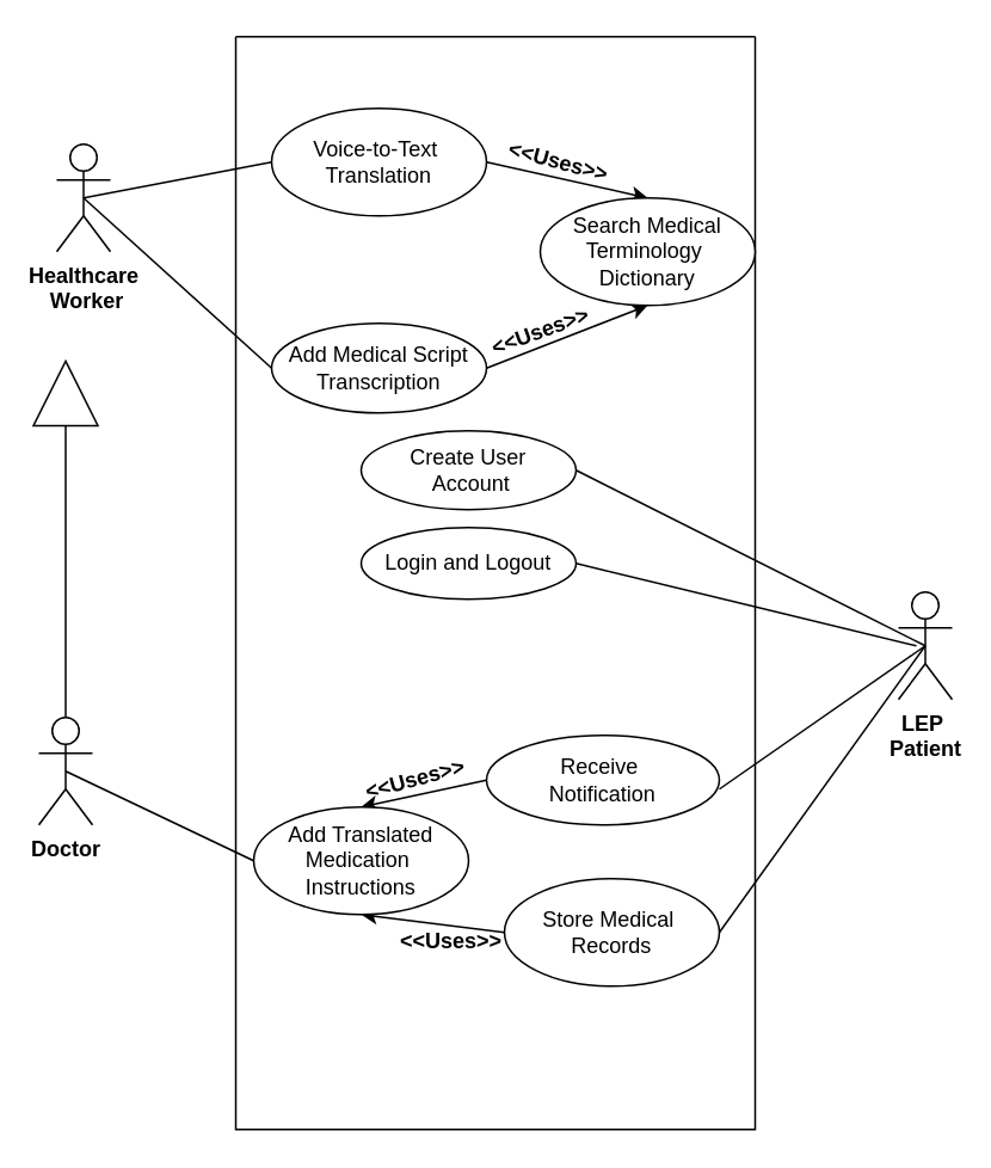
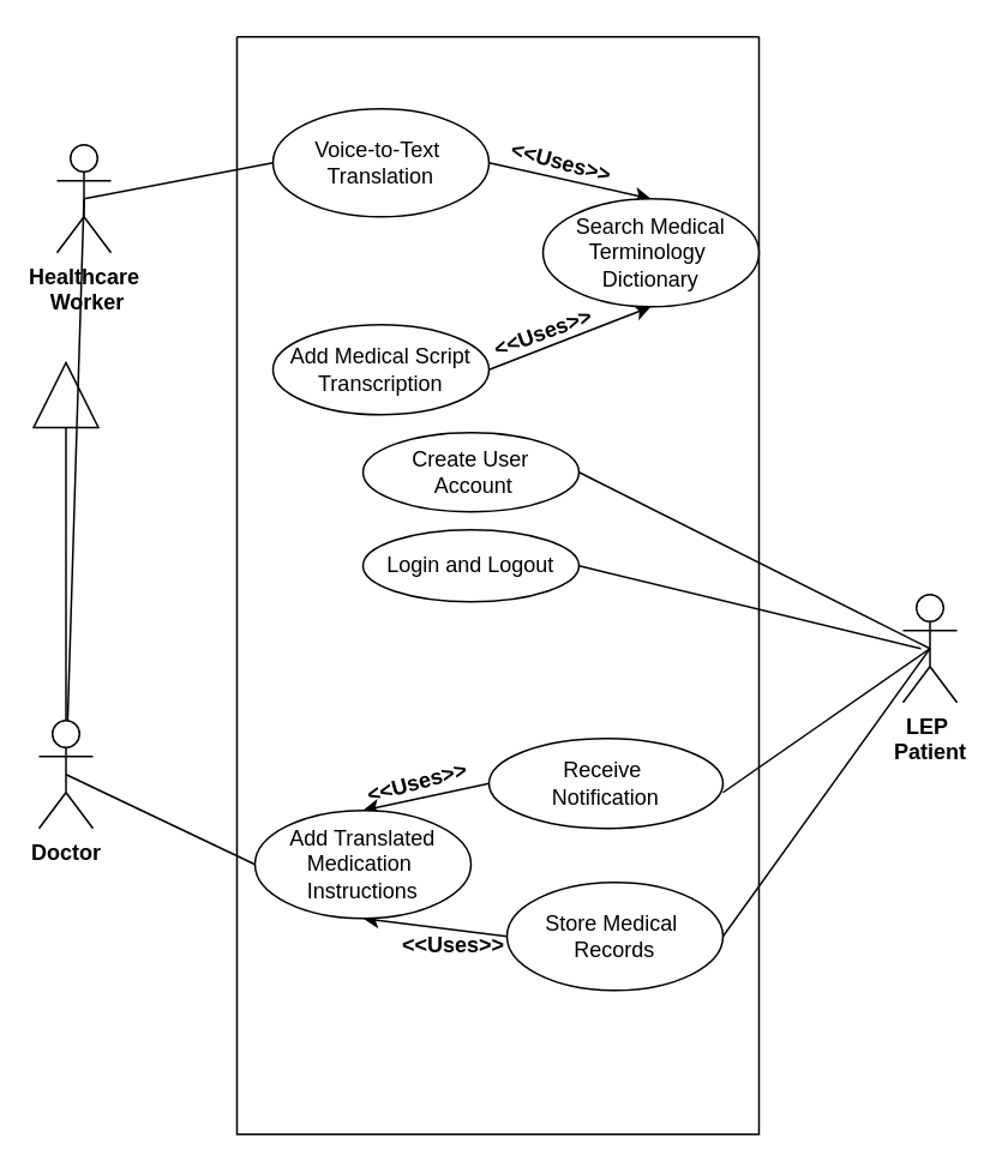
  <mxCell id="0" />
  <mxCell id="1" parent="0" />
  <mxCell id="2" style="rounded=0;orthogonalLoop=1;jettySize=auto;html=1;exitX=0.5;exitY=0.5;exitDx=0;exitDy=0;exitPerimeter=0;entryX=0;entryY=0.5;entryDx=0;entryDy=0;endArrow=none;endFill=0;" edge="1" parent="1" source="4" target="14"><mxGeometry relative="1" as="geometry" /></mxCell>
- <mxCell id="3" style="rounded=0;orthogonalLoop=1;jettySize=auto;html=1;exitX=0.5;exitY=0.5;exitDx=0;exitDy=0;exitPerimeter=0;entryX=0;entryY=0.5;entryDx=0;entryDy=0;endArrow=none;endFill=0;" edge="1" parent="1" source="4" target="19"><mxGeometry relative="1" as="geometry" /></mxCell>
+ <mxCell id="3" style="rounded=0;orthogonalLoop=1;jettySize=auto;html=1;exitX=0.5;exitY=0.5;exitDx=0;exitDy=0;exitPerimeter=0;endArrow=none;endFill=0;" edge="1" parent="1" source="4" target="7"><mxGeometry relative="1" as="geometry" /></mxCell>
  <mxCell id="4" value="&lt;b&gt;Healthcare&lt;/b&gt;&lt;div&gt;&lt;b&gt;&amp;nbsp;Worker&lt;/b&gt;&lt;/div&gt;" style="shape=umlActor;verticalLabelPosition=bottom;verticalAlign=top;html=1;outlineConnect=0;" vertex="1" parent="1"><mxGeometry x="30" y="80" width="30" height="60" as="geometry" /></mxCell>
  <mxCell id="5" style="rounded=0;orthogonalLoop=1;jettySize=auto;html=1;exitX=0.5;exitY=0.5;exitDx=0;exitDy=0;exitPerimeter=0;entryX=0;entryY=0.5;entryDx=0;entryDy=0;endArrow=none;endFill=0;" edge="1" parent="1" source="7" target="23"><mxGeometry relative="1" as="geometry" /></mxCell>
  <mxCell id="6" style="edgeStyle=orthogonalEdgeStyle;rounded=0;orthogonalLoop=1;jettySize=auto;html=1;exitX=0.5;exitY=0;exitDx=0;exitDy=0;exitPerimeter=0;endArrow=block;endFill=0;endSize=35;" edge="1" parent="1" source="7"><mxGeometry relative="1" as="geometry"><mxPoint x="35" y="200" as="targetPoint" /></mxGeometry></mxCell>
  <mxCell id="7" value="&lt;b&gt;Doctor&lt;/b&gt;" style="shape=umlActor;verticalLabelPosition=bottom;verticalAlign=top;html=1;outlineConnect=0;" vertex="1" parent="1"><mxGeometry x="20" y="400" width="30" height="60" as="geometry" /></mxCell>
  <mxCell id="8" style="rounded=0;orthogonalLoop=1;jettySize=auto;html=1;exitX=0.5;exitY=0.5;exitDx=0;exitDy=0;exitPerimeter=0;entryX=1;entryY=0.5;entryDx=0;entryDy=0;endArrow=none;endFill=0;" edge="1" parent="1" source="11" target="15"><mxGeometry relative="1" as="geometry" /></mxCell>
  <mxCell id="9" style="rounded=0;orthogonalLoop=1;jettySize=auto;html=1;exitX=0.5;exitY=0.5;exitDx=0;exitDy=0;exitPerimeter=0;entryX=1;entryY=0.5;entryDx=0;entryDy=0;endArrow=none;endFill=0;" edge="1" parent="1" source="11" target="22"><mxGeometry relative="1" as="geometry" /></mxCell>
  <mxCell id="10" style="rounded=0;orthogonalLoop=1;jettySize=auto;html=1;entryX=1;entryY=0.5;entryDx=0;entryDy=0;endArrow=none;endFill=0;" edge="1" parent="1" target="28"><mxGeometry relative="1" as="geometry"><mxPoint x="510" y="360" as="sourcePoint" /></mxGeometry></mxCell>
  <mxCell id="11" value="&lt;b&gt;LEP&amp;nbsp;&lt;/b&gt;&lt;div&gt;&lt;b&gt;Patient&lt;/b&gt;&lt;/div&gt;" style="shape=umlActor;verticalLabelPosition=bottom;verticalAlign=top;html=1;outlineConnect=0;" vertex="1" parent="1"><mxGeometry x="500" y="330" width="30" height="60" as="geometry" /></mxCell>
  <mxCell id="12" value="" style="swimlane;startSize=0;" vertex="1" parent="1"><mxGeometry x="130" y="20" width="290" height="610" as="geometry" /></mxCell>
  <mxCell id="13" style="rounded=0;orthogonalLoop=1;jettySize=auto;html=1;exitX=1;exitY=0.5;exitDx=0;exitDy=0;entryX=0.5;entryY=0;entryDx=0;entryDy=0;" edge="1" parent="12" source="14" target="20"><mxGeometry relative="1" as="geometry" /></mxCell>
  <mxCell id="14" value="Voice-to-Text&amp;nbsp;&lt;div&gt;Translation&lt;/div&gt;" style="ellipse;whiteSpace=wrap;html=1;" vertex="1" parent="12"><mxGeometry x="20" y="40" width="120" height="60" as="geometry" /></mxCell>
  <mxCell id="15" value="Create User&lt;div&gt;&amp;nbsp;Account&lt;/div&gt;" style="ellipse;whiteSpace=wrap;html=1;" vertex="1" parent="12"><mxGeometry x="70" y="220" width="120" height="44" as="geometry" /></mxCell>
  <mxCell id="16" style="rounded=0;orthogonalLoop=1;jettySize=auto;html=1;exitX=0;exitY=0.5;exitDx=0;exitDy=0;entryX=0.5;entryY=0;entryDx=0;entryDy=0;" edge="1" parent="12" source="17" target="23"><mxGeometry relative="1" as="geometry" /></mxCell>
  <mxCell id="17" value="Receive&amp;nbsp;&lt;div&gt;Notification&lt;/div&gt;" style="ellipse;whiteSpace=wrap;html=1;" vertex="1" parent="12"><mxGeometry x="140" y="390" width="130" height="50" as="geometry" /></mxCell>
  <mxCell id="18" style="rounded=0;orthogonalLoop=1;jettySize=auto;html=1;exitX=1;exitY=0.5;exitDx=0;exitDy=0;entryX=0.5;entryY=1;entryDx=0;entryDy=0;" edge="1" parent="12" source="19" target="20"><mxGeometry relative="1" as="geometry" /></mxCell>
  <mxCell id="19" value="Add Medical Script Transcription" style="ellipse;whiteSpace=wrap;html=1;" vertex="1" parent="12"><mxGeometry x="20" y="160" width="120" height="50" as="geometry" /></mxCell>
  <mxCell id="20" value="Search Medical Terminology&amp;nbsp;&lt;div&gt;Dictionary&lt;/div&gt;" style="ellipse;whiteSpace=wrap;html=1;" vertex="1" parent="12"><mxGeometry x="170" y="90" width="120" height="60" as="geometry" /></mxCell>
  <mxCell id="21" style="rounded=0;orthogonalLoop=1;jettySize=auto;html=1;exitX=0;exitY=0.5;exitDx=0;exitDy=0;entryX=0.5;entryY=1;entryDx=0;entryDy=0;" edge="1" parent="12" source="22" target="23"><mxGeometry relative="1" as="geometry" /></mxCell>
  <mxCell id="22" value="Store Medical&amp;nbsp;&lt;div&gt;Records&lt;/div&gt;" style="ellipse;whiteSpace=wrap;html=1;" vertex="1" parent="12"><mxGeometry x="150" y="470" width="120" height="60" as="geometry" /></mxCell>
  <mxCell id="23" value="&lt;div&gt;&lt;br&gt;&lt;/div&gt;Add Translated Medication&amp;nbsp; Instructions&lt;div&gt;&lt;br&gt;&lt;/div&gt;" style="ellipse;whiteSpace=wrap;html=1;" vertex="1" parent="12"><mxGeometry x="10" y="430" width="120" height="60" as="geometry" /></mxCell>
  <mxCell id="24" value="&lt;b&gt;&amp;lt;&amp;lt;Uses&amp;gt;&amp;gt;&lt;/b&gt;" style="text;html=1;align=center;verticalAlign=middle;resizable=0;points=[];autosize=1;strokeColor=none;fillColor=none;rotation=15;" vertex="1" parent="12"><mxGeometry x="140" y="55" width="80" height="30" as="geometry" /></mxCell>
  <mxCell id="25" value="&lt;b&gt;&amp;lt;&amp;lt;Uses&amp;gt;&amp;gt;&lt;/b&gt;" style="text;html=1;align=center;verticalAlign=middle;resizable=0;points=[];autosize=1;strokeColor=none;fillColor=none;rotation=-20;" vertex="1" parent="12"><mxGeometry x="130" y="150" width="80" height="30" as="geometry" /></mxCell>
  <mxCell id="26" value="&lt;b&gt;&amp;lt;&amp;lt;Uses&amp;gt;&amp;gt;&lt;/b&gt;" style="text;html=1;align=center;verticalAlign=middle;resizable=0;points=[];autosize=1;strokeColor=none;fillColor=none;rotation=0;" vertex="1" parent="12"><mxGeometry x="80" y="490" width="80" height="30" as="geometry" /></mxCell>
  <mxCell id="27" value="&lt;b&gt;&amp;lt;&amp;lt;Uses&amp;gt;&amp;gt;&lt;/b&gt;" style="text;html=1;align=center;verticalAlign=middle;resizable=0;points=[];autosize=1;strokeColor=none;fillColor=none;rotation=-15;" vertex="1" parent="12"><mxGeometry x="60" y="400" width="80" height="30" as="geometry" /></mxCell>
  <mxCell id="28" value="Login and Logout" style="ellipse;whiteSpace=wrap;html=1;" vertex="1" parent="12"><mxGeometry x="70" y="274" width="120" height="40" as="geometry" /></mxCell>
  <mxCell id="29" style="rounded=0;orthogonalLoop=1;jettySize=auto;html=1;exitX=0.5;exitY=0.5;exitDx=0;exitDy=0;entryX=1;entryY=0.6;entryDx=0;entryDy=0;entryPerimeter=0;endArrow=none;endFill=0;exitPerimeter=0;" edge="1" parent="1" source="11" target="17"><mxGeometry relative="1" as="geometry" /></mxCell>
